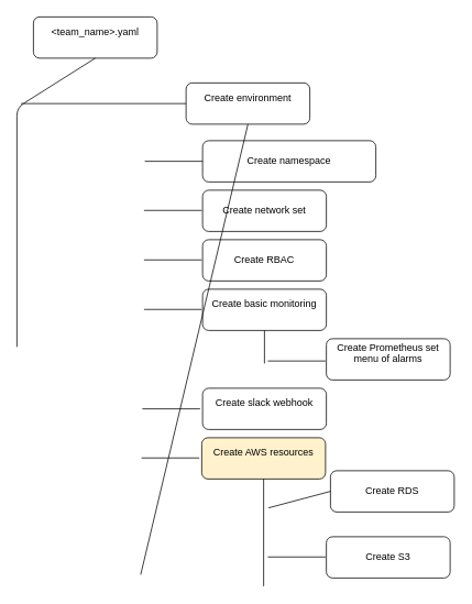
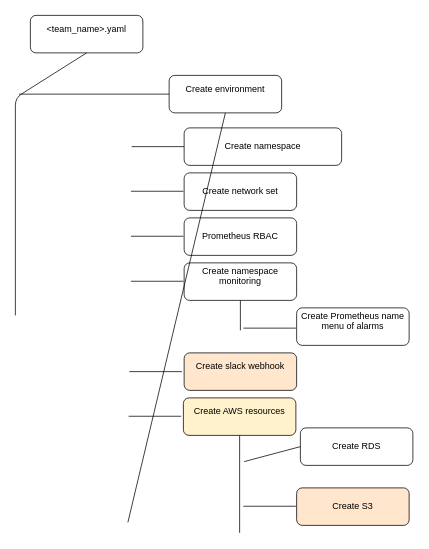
  <mxCell id="0" />
  <mxCell id="1" parent="0" />
  <mxCell id="2" value="&lt;div&gt;&amp;lt;team_name&amp;gt;.yaml&lt;/div&gt;&lt;div&gt;&lt;br&gt;&lt;/div&gt;" style="rounded=1;whiteSpace=wrap;html=1;" vertex="1" parent="1"><mxGeometry x="40" y="20" width="150" height="50" as="geometry" /></mxCell>
  <mxCell id="3" value="&lt;div&gt;Create environment&lt;br&gt;&lt;/div&gt;&lt;div&gt;&lt;br&gt;&lt;/div&gt;" style="rounded=1;whiteSpace=wrap;html=1;" vertex="1" parent="1"><mxGeometry x="225" y="100" width="150" height="50" as="geometry" /></mxCell>
  <mxCell id="4" value="Create namespace" style="rounded=1;whiteSpace=wrap;html=1;" vertex="1" parent="1"><mxGeometry x="245" y="170" width="210" height="50" as="geometry" /></mxCell>
  <mxCell id="5" value="Create network set" style="rounded=1;whiteSpace=wrap;html=1;" vertex="1" parent="1"><mxGeometry x="245" y="230" width="150" height="50" as="geometry" /></mxCell>
- <mxCell id="6" value="Create RBAC" style="rounded=1;whiteSpace=wrap;html=1;" vertex="1" parent="1"><mxGeometry x="245" y="290" width="150" height="50" as="geometry" /></mxCell>
- <mxCell id="7" value="&lt;div&gt;Create basic monitoring&lt;br&gt;&lt;/div&gt;&lt;div&gt;&lt;br&gt;&lt;/div&gt;" style="rounded=1;whiteSpace=wrap;html=1;" vertex="1" parent="1"><mxGeometry x="245" y="350" width="150" height="50" as="geometry" /></mxCell>
- <mxCell id="8" value="&lt;div&gt;Create Prometheus set menu of alarms&lt;br&gt;&lt;/div&gt;&lt;div&gt;&lt;br&gt;&lt;/div&gt;" style="rounded=1;whiteSpace=wrap;html=1;" vertex="1" parent="1"><mxGeometry x="395" y="410" width="150" height="50" as="geometry" /></mxCell>
- <mxCell id="9" value="&lt;div&gt;Create slack webhook&lt;br&gt;&lt;/div&gt;&lt;div&gt;&lt;br&gt;&lt;/div&gt;" style="rounded=1;whiteSpace=wrap;html=1;" vertex="1" parent="1"><mxGeometry x="245" y="470" width="150" height="50" as="geometry" /></mxCell>
+ <mxCell id="6" value="Prometheus RBAC" style="rounded=1;whiteSpace=wrap;html=1;" vertex="1" parent="1"><mxGeometry x="245" y="290" width="150" height="50" as="geometry" /></mxCell>
+ <mxCell id="7" value="&lt;div&gt;Create namespace monitoring&lt;br&gt;&lt;/div&gt;&lt;div&gt;&lt;br&gt;&lt;/div&gt;" style="rounded=1;whiteSpace=wrap;html=1;" vertex="1" parent="1"><mxGeometry x="245" y="350" width="150" height="50" as="geometry" /></mxCell>
+ <mxCell id="8" value="&lt;div&gt;Create Prometheus name menu of alarms&lt;br&gt;&lt;/div&gt;&lt;div&gt;&lt;br&gt;&lt;/div&gt;" style="rounded=1;whiteSpace=wrap;html=1;" vertex="1" parent="1"><mxGeometry x="395" y="410" width="150" height="50" as="geometry" /></mxCell>
+ <mxCell id="9" value="&lt;div&gt;Create slack webhook&lt;br&gt;&lt;/div&gt;&lt;div&gt;&lt;br&gt;&lt;/div&gt;" style="rounded=1;whiteSpace=wrap;html=1;fillColor=#ffe6cc;" vertex="1" parent="1"><mxGeometry x="245" y="470" width="150" height="50" as="geometry" /></mxCell>
  <mxCell id="10" value="&lt;div&gt;Create AWS resources&lt;/div&gt;&lt;div&gt;&lt;br&gt;&lt;/div&gt;" style="rounded=1;whiteSpace=wrap;html=1;fillColor=#fff2cc;" vertex="1" parent="1"><mxGeometry x="244" y="530" width="150" height="50" as="geometry" /></mxCell>
  <mxCell id="11" value="&lt;div&gt;Create RDS&lt;br&gt;&lt;/div&gt;" style="rounded=1;whiteSpace=wrap;html=1;" vertex="1" parent="1"><mxGeometry x="400" y="570" width="150" height="50" as="geometry" /></mxCell>
- <mxCell id="12" value="&lt;div&gt;Create S3&lt;br&gt;&lt;/div&gt;" style="rounded=1;whiteSpace=wrap;html=1;" vertex="1" parent="1"><mxGeometry x="395" y="650" width="150" height="50" as="geometry" /></mxCell>
+ <mxCell id="12" value="&lt;div&gt;Create S3&lt;br&gt;&lt;/div&gt;" style="rounded=1;whiteSpace=wrap;html=1;fillColor=#ffe6cc;" vertex="1" parent="1"><mxGeometry x="395" y="650" width="150" height="50" as="geometry" /></mxCell>
  <mxCell id="13" value="" style="endArrow=none;html=1;entryX=0.5;entryY=1;entryDx=0;entryDy=0;" edge="1" parent="1" target="2"><mxGeometry width="50" height="50" relative="1" as="geometry"><mxPoint x="20" y="420" as="sourcePoint" /><mxPoint x="305" y="250" as="targetPoint" /><Array as="points"><mxPoint x="20" y="130" /></Array></mxGeometry></mxCell>
  <mxCell id="14" value="" style="endArrow=none;html=1;entryX=0;entryY=0.5;entryDx=0;entryDy=0;" edge="1" parent="1" target="3"><mxGeometry width="50" height="50" relative="1" as="geometry"><mxPoint x="25" y="125" as="sourcePoint" /><mxPoint x="305" y="250" as="targetPoint" /></mxGeometry></mxCell>
  <mxCell id="15" value="" style="endArrow=none;html=1;entryX=0.5;entryY=1;entryDx=0;entryDy=0;" edge="1" parent="1" target="3"><mxGeometry width="50" height="50" relative="1" as="geometry"><mxPoint x="170" y="696" as="sourcePoint" /><mxPoint x="305" y="250" as="targetPoint" /></mxGeometry></mxCell>
  <mxCell id="16" value="" style="endArrow=none;html=1;entryX=0;entryY=0.5;entryDx=0;entryDy=0;" edge="1" parent="1" target="4"><mxGeometry width="50" height="50" relative="1" as="geometry"><mxPoint x="175" y="195" as="sourcePoint" /><mxPoint x="295" y="300" as="targetPoint" /></mxGeometry></mxCell>
  <mxCell id="17" value="" style="endArrow=none;html=1;entryX=0;entryY=0.5;entryDx=0;entryDy=0;" edge="1" parent="1"><mxGeometry width="50" height="50" relative="1" as="geometry"><mxPoint x="174" y="254.5" as="sourcePoint" /><mxPoint x="244" y="254.5" as="targetPoint" /></mxGeometry></mxCell>
  <mxCell id="18" value="" style="endArrow=none;html=1;entryX=0;entryY=0.5;entryDx=0;entryDy=0;" edge="1" parent="1"><mxGeometry width="50" height="50" relative="1" as="geometry"><mxPoint x="174" y="314.5" as="sourcePoint" /><mxPoint x="244" y="314.5" as="targetPoint" /></mxGeometry></mxCell>
  <mxCell id="19" value="" style="endArrow=none;html=1;entryX=0;entryY=0.5;entryDx=0;entryDy=0;" edge="1" parent="1"><mxGeometry width="50" height="50" relative="1" as="geometry"><mxPoint x="174" y="374.5" as="sourcePoint" /><mxPoint x="244" y="374.5" as="targetPoint" /></mxGeometry></mxCell>
  <mxCell id="20" value="" style="endArrow=none;html=1;entryX=0.5;entryY=1;entryDx=0;entryDy=0;" edge="1" parent="1" target="7"><mxGeometry width="50" height="50" relative="1" as="geometry"><mxPoint x="320" y="440" as="sourcePoint" /><mxPoint x="295" y="300" as="targetPoint" /></mxGeometry></mxCell>
  <mxCell id="21" value="" style="endArrow=none;html=1;exitX=0;exitY=0.5;exitDx=0;exitDy=0;" edge="1" parent="1"><mxGeometry width="50" height="50" relative="1" as="geometry"><mxPoint x="394" y="437" as="sourcePoint" /><mxPoint x="324" y="437" as="targetPoint" /></mxGeometry></mxCell>
  <mxCell id="22" value="" style="endArrow=none;html=1;exitX=0;exitY=0.5;exitDx=0;exitDy=0;" edge="1" parent="1"><mxGeometry width="50" height="50" relative="1" as="geometry"><mxPoint x="242" y="495" as="sourcePoint" /><mxPoint x="172" y="495" as="targetPoint" /></mxGeometry></mxCell>
  <mxCell id="23" value="" style="endArrow=none;html=1;exitX=0;exitY=0.5;exitDx=0;exitDy=0;" edge="1" parent="1"><mxGeometry width="50" height="50" relative="1" as="geometry"><mxPoint x="241" y="554.5" as="sourcePoint" /><mxPoint x="171" y="554.5" as="targetPoint" /></mxGeometry></mxCell>
  <mxCell id="24" value="" style="endArrow=none;html=1;entryX=0.5;entryY=1;entryDx=0;entryDy=0;" edge="1" parent="1" target="10"><mxGeometry width="50" height="50" relative="1" as="geometry"><mxPoint x="319" y="710" as="sourcePoint" /><mxPoint x="275" y="530" as="targetPoint" /></mxGeometry></mxCell>
  <mxCell id="25" value="" style="endArrow=none;html=1;exitX=0;exitY=0.5;exitDx=0;exitDy=0;" edge="1" parent="1" source="11"><mxGeometry width="50" height="50" relative="1" as="geometry"><mxPoint x="225" y="580" as="sourcePoint" /><mxPoint x="325" y="615" as="targetPoint" /></mxGeometry></mxCell>
  <mxCell id="26" value="" style="endArrow=none;html=1;exitX=0;exitY=0.5;exitDx=0;exitDy=0;" edge="1" parent="1"><mxGeometry width="50" height="50" relative="1" as="geometry"><mxPoint x="394" y="674.5" as="sourcePoint" /><mxPoint x="324" y="674.5" as="targetPoint" /></mxGeometry></mxCell>
